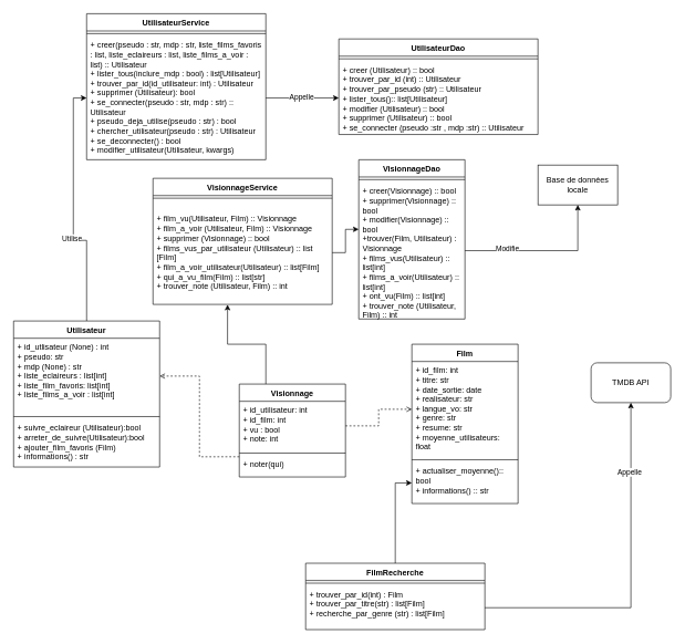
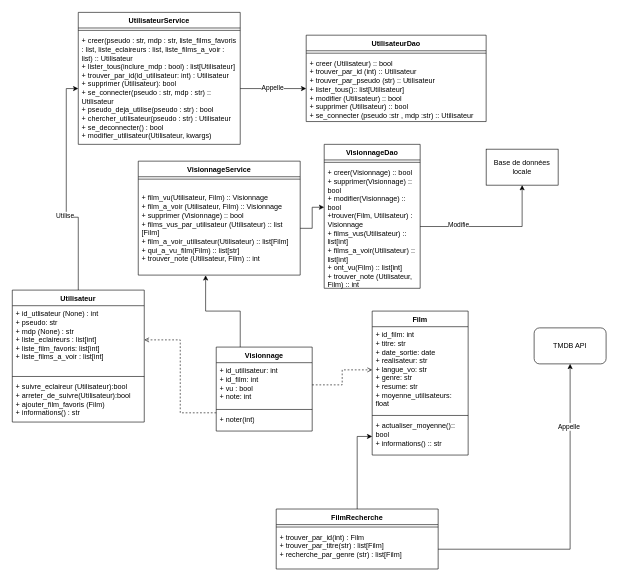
  <mxCell id="0" />
  <mxCell id="1" parent="0" />
  <mxCell id="2" style="edgeStyle=orthogonalEdgeStyle;rounded=0;orthogonalLoop=1;jettySize=auto;html=1;entryX=0;entryY=0.5;entryDx=0;entryDy=0;" parent="1" source="4" target="23" edge="1"><mxGeometry relative="1" as="geometry" /></mxCell>
  <mxCell id="3" value="Utilise" style="edgeLabel;html=1;align=center;verticalAlign=middle;resizable=0;points=[];" parent="2" vertex="1" connectable="0"><mxGeometry x="-0.228" y="3" relative="1" as="geometry"><mxPoint as="offset" /></mxGeometry></mxCell>
  <mxCell id="4" value="Utilisateur" style="swimlane;fontStyle=1;align=center;verticalAlign=top;childLayout=stackLayout;horizontal=1;startSize=26;horizontalStack=0;resizeParent=1;resizeParentMax=0;resizeLast=0;collapsible=1;marginBottom=0;whiteSpace=wrap;html=1;" parent="1" vertex="1"><mxGeometry x="20" y="483" width="220" height="220" as="geometry" /></mxCell>
  <mxCell id="5" value="+ id_utlisateur (None) : int&lt;div&gt;&lt;div&gt;+ pseudo: str&lt;/div&gt;&lt;div&gt;+ mdp (None) : str&lt;/div&gt;&lt;div&gt;+ liste_eclaireurs :&amp;nbsp;&lt;span style=&quot;background-color: initial;&quot;&gt;list[int]&lt;/span&gt;&lt;/div&gt;&lt;/div&gt;&lt;div&gt;+ liste_film_favoris:&amp;nbsp;&lt;span style=&quot;background-color: initial;&quot;&gt;list[int]&lt;/span&gt;&lt;/div&gt;&lt;div&gt;+ liste_films_a_voir : list[int]&lt;/div&gt;" style="text;strokeColor=none;fillColor=none;align=left;verticalAlign=top;spacingLeft=4;spacingRight=4;overflow=hidden;rotatable=0;points=[[0,0.5],[1,0.5]];portConstraint=eastwest;whiteSpace=wrap;html=1;" parent="4" vertex="1"><mxGeometry y="26" width="220" height="114" as="geometry" /></mxCell>
  <mxCell id="6" value="" style="line;strokeWidth=1;fillColor=none;align=left;verticalAlign=middle;spacingTop=-1;spacingLeft=3;spacingRight=3;rotatable=0;labelPosition=right;points=[];portConstraint=eastwest;strokeColor=inherit;" parent="4" vertex="1"><mxGeometry y="140" width="220" height="8" as="geometry" /></mxCell>
  <mxCell id="7" value="&lt;div&gt;&lt;span style=&quot;background-color: initial;&quot;&gt;+ suivre_eclaireur (Utilisateur):bool&lt;/span&gt;&lt;br&gt;&lt;/div&gt;&lt;div&gt;+ arreter_de_suivre(Utilisateur):bool&lt;/div&gt;&lt;div&gt;&lt;span style=&quot;background-color: initial;&quot;&gt;+ ajouter_film_favoris (Film)&amp;nbsp;&lt;/span&gt;&lt;/div&gt;&lt;div&gt;&lt;span style=&quot;background-color: initial;&quot;&gt;+ informations() : str&lt;/span&gt;&lt;/div&gt;" style="text;strokeColor=none;fillColor=none;align=left;verticalAlign=top;spacingLeft=4;spacingRight=4;overflow=hidden;rotatable=0;points=[[0,0.5],[1,0.5]];portConstraint=eastwest;whiteSpace=wrap;html=1;" parent="4" vertex="1"><mxGeometry y="148" width="220" height="72" as="geometry" /></mxCell>
  <mxCell id="8" value="Film" style="swimlane;fontStyle=1;align=center;verticalAlign=top;childLayout=stackLayout;horizontal=1;startSize=26;horizontalStack=0;resizeParent=1;resizeParentMax=0;resizeLast=0;collapsible=1;marginBottom=0;whiteSpace=wrap;html=1;" parent="1" vertex="1"><mxGeometry x="620" y="518" width="160" height="240" as="geometry" /></mxCell>
  <mxCell id="9" value="+ id_film: int&lt;div&gt;+ titre: str&lt;br&gt;&lt;div&gt;+ date_sortie: date&amp;nbsp;&lt;/div&gt;&lt;div&gt;+ realisateur: str&lt;/div&gt;&lt;div&gt;+ langue_vo: str&lt;/div&gt;&lt;div&gt;+ genre: str&lt;/div&gt;&lt;div&gt;+ resume: str&lt;/div&gt;&lt;div&gt;+ moyenne_utilisateurs: float&lt;/div&gt;&lt;/div&gt;" style="text;strokeColor=none;fillColor=none;align=left;verticalAlign=top;spacingLeft=4;spacingRight=4;overflow=hidden;rotatable=0;points=[[0,0.5],[1,0.5]];portConstraint=eastwest;whiteSpace=wrap;html=1;" parent="8" vertex="1"><mxGeometry y="26" width="160" height="144" as="geometry" /></mxCell>
  <mxCell id="10" value="" style="line;strokeWidth=1;fillColor=none;align=left;verticalAlign=middle;spacingTop=-1;spacingLeft=3;spacingRight=3;rotatable=0;labelPosition=right;points=[];portConstraint=eastwest;strokeColor=inherit;" parent="8" vertex="1"><mxGeometry y="170" width="160" height="8" as="geometry" /></mxCell>
  <mxCell id="11" value="&lt;div&gt;+ actualiser_moyenne():: bool&lt;/div&gt;&lt;div&gt;+ informations() :: str&amp;nbsp;&lt;/div&gt;" style="text;strokeColor=none;fillColor=none;align=left;verticalAlign=top;spacingLeft=4;spacingRight=4;overflow=hidden;rotatable=0;points=[[0,0.5],[1,0.5]];portConstraint=eastwest;whiteSpace=wrap;html=1;" parent="8" vertex="1"><mxGeometry y="178" width="160" height="62" as="geometry" /></mxCell>
  <mxCell id="12" value="Visionnage" style="swimlane;fontStyle=1;align=center;verticalAlign=top;childLayout=stackLayout;horizontal=1;startSize=26;horizontalStack=0;resizeParent=1;resizeParentMax=0;resizeLast=0;collapsible=1;marginBottom=0;whiteSpace=wrap;html=1;" parent="1" vertex="1"><mxGeometry x="360" y="578" width="160" height="140" as="geometry" /></mxCell>
  <mxCell id="13" value="+ id_utilisateur: int&lt;div&gt;+ id_film: int&lt;/div&gt;&lt;div&gt;+ vu : bool&lt;/div&gt;&lt;div&gt;+ note: int&lt;span style=&quot;background-color: initial;&quot;&gt;&amp;nbsp;&lt;/span&gt;&lt;/div&gt;" style="text;strokeColor=none;fillColor=none;align=left;verticalAlign=top;spacingLeft=4;spacingRight=4;overflow=hidden;rotatable=0;points=[[0,0.5],[1,0.5]];portConstraint=eastwest;whiteSpace=wrap;html=1;" parent="12" vertex="1"><mxGeometry y="26" width="160" height="74" as="geometry" /></mxCell>
  <mxCell id="14" value="" style="line;strokeWidth=1;fillColor=none;align=left;verticalAlign=middle;spacingTop=-1;spacingLeft=3;spacingRight=3;rotatable=0;labelPosition=right;points=[];portConstraint=eastwest;strokeColor=inherit;" parent="12" vertex="1"><mxGeometry y="100" width="160" height="8" as="geometry" /></mxCell>
- <mxCell id="15" value="&lt;div&gt;&lt;span style=&quot;background-color: initial;&quot;&gt;+ noter(qui)&lt;/span&gt;&lt;br&gt;&lt;/div&gt;&lt;div&gt;&lt;br&gt;&lt;/div&gt;" style="text;strokeColor=none;fillColor=none;align=left;verticalAlign=top;spacingLeft=4;spacingRight=4;overflow=hidden;rotatable=0;points=[[0,0.5],[1,0.5]];portConstraint=eastwest;whiteSpace=wrap;html=1;" parent="12" vertex="1"><mxGeometry y="108" width="160" height="32" as="geometry" /></mxCell>
+ <mxCell id="15" value="&lt;div&gt;&lt;span style=&quot;background-color: initial;&quot;&gt;+ noter(int)&lt;/span&gt;&lt;br&gt;&lt;/div&gt;&lt;div&gt;&lt;br&gt;&lt;/div&gt;" style="text;strokeColor=none;fillColor=none;align=left;verticalAlign=top;spacingLeft=4;spacingRight=4;overflow=hidden;rotatable=0;points=[[0,0.5],[1,0.5]];portConstraint=eastwest;whiteSpace=wrap;html=1;" parent="12" vertex="1"><mxGeometry y="108" width="160" height="32" as="geometry" /></mxCell>
  <mxCell id="16" style="edgeStyle=orthogonalEdgeStyle;rounded=0;orthogonalLoop=1;jettySize=auto;html=1;exitX=0;exitY=0.049;exitDx=0;exitDy=0;entryX=1;entryY=0.5;entryDx=0;entryDy=0;dashed=1;endArrow=open;endFill=0;exitPerimeter=0;" parent="1" source="15" target="5" edge="1"><mxGeometry relative="1" as="geometry" /></mxCell>
  <mxCell id="17" value="" style="edgeStyle=orthogonalEdgeStyle;rounded=0;orthogonalLoop=1;jettySize=auto;html=1;dashed=1;endArrow=open;endFill=0;" parent="1" source="13" target="9" edge="1"><mxGeometry relative="1" as="geometry" /></mxCell>
  <mxCell id="18" value="UtilisateurDao" style="swimlane;fontStyle=1;align=center;verticalAlign=top;childLayout=stackLayout;horizontal=1;startSize=26;horizontalStack=0;resizeParent=1;resizeParentMax=0;resizeLast=0;collapsible=1;marginBottom=0;whiteSpace=wrap;html=1;" parent="1" vertex="1"><mxGeometry x="510" y="58" width="300" height="144" as="geometry" /></mxCell>
  <mxCell id="19" value="" style="line;strokeWidth=1;fillColor=none;align=left;verticalAlign=middle;spacingTop=-1;spacingLeft=3;spacingRight=3;rotatable=0;labelPosition=right;points=[];portConstraint=eastwest;strokeColor=inherit;" parent="18" vertex="1"><mxGeometry y="26" width="300" height="8" as="geometry" /></mxCell>
  <mxCell id="20" value="+ creer (Utilisateur) :: bool&amp;nbsp;&lt;div&gt;+ trouver_par_id (int) :: Utilisateur&lt;/div&gt;&lt;div&gt;+ trouver_par_pseudo (str) :: Utilisateur&lt;br&gt;&lt;/div&gt;&lt;div&gt;+ lister_tous():: list[Utilisateur]&lt;/div&gt;&lt;div&gt;+ modifier (Utilisateur) :: bool&amp;nbsp;&lt;/div&gt;&lt;div&gt;+ supprimer (&lt;span style=&quot;background-color: initial;&quot;&gt;Utilisateur&lt;/span&gt;&lt;span style=&quot;background-color: initial;&quot;&gt;) :: bool&lt;/span&gt;&lt;/div&gt;&lt;div&gt;+ se_connecter (pseudo :str , mdp :str) :: Utilisateur&amp;nbsp;&lt;/div&gt;&lt;div&gt;&amp;nbsp;&lt;/div&gt;" style="text;strokeColor=none;fillColor=none;align=left;verticalAlign=top;spacingLeft=4;spacingRight=4;overflow=hidden;rotatable=0;points=[[0,0.5],[1,0.5]];portConstraint=eastwest;whiteSpace=wrap;html=1;" parent="18" vertex="1"><mxGeometry y="34" width="300" height="110" as="geometry" /></mxCell>
  <mxCell id="21" value="UtilisateurService" style="swimlane;fontStyle=1;align=center;verticalAlign=top;childLayout=stackLayout;horizontal=1;startSize=26;horizontalStack=0;resizeParent=1;resizeParentMax=0;resizeLast=0;collapsible=1;marginBottom=0;whiteSpace=wrap;html=1;" parent="1" vertex="1"><mxGeometry x="130" y="20" width="270" height="220" as="geometry" /></mxCell>
  <mxCell id="22" value="" style="line;strokeWidth=1;fillColor=none;align=left;verticalAlign=middle;spacingTop=-1;spacingLeft=3;spacingRight=3;rotatable=0;labelPosition=right;points=[];portConstraint=eastwest;strokeColor=inherit;" parent="21" vertex="1"><mxGeometry y="26" width="270" height="8" as="geometry" /></mxCell>
  <mxCell id="23" value="+ creer(pseudo : str, mdp : str, liste_films_favoris : list, liste_eclaireurs : list&lt;span style=&quot;background-color: initial;&quot;&gt;, liste_films_a_voir : list) :: Utilisateur&lt;/span&gt;&lt;div&gt;&lt;span style=&quot;background-color: initial;&quot;&gt;+ lister_tous(inclure_mdp : bool) : list[Utilisateur]&lt;/span&gt;&lt;/div&gt;&lt;div&gt;&lt;span style=&quot;background-color: initial;&quot;&gt;+ trouver_par_id(id_utilisateur: int) : Utilisateur&lt;/span&gt;&lt;/div&gt;&lt;div&gt;+ supprimer (Utilisateur): bool&lt;/div&gt;&lt;div&gt;+ se_connecter(pseudo : str, mdp : str) :: Utilisateur&lt;/div&gt;&lt;div&gt;+ pseudo_deja_utilise(pseudo : str) : bool&lt;/div&gt;&lt;div&gt;+ chercher_utilisateur(pseudo : str) : Utilisateur&lt;/div&gt;&lt;div&gt;&lt;span style=&quot;background-color: initial;&quot;&gt;+ se_deconnecter() : bool&lt;/span&gt;&lt;/div&gt;&lt;div&gt;&lt;span style=&quot;background-color: initial;&quot;&gt;+ modifier_utilisateur(Utilisateur, kwargs)&amp;nbsp;&lt;/span&gt;&lt;/div&gt;" style="text;strokeColor=none;fillColor=none;align=left;verticalAlign=top;spacingLeft=4;spacingRight=4;overflow=hidden;rotatable=0;points=[[0,0.5],[1,0.5]];portConstraint=eastwest;whiteSpace=wrap;html=1;" parent="21" vertex="1"><mxGeometry y="34" width="270" height="186" as="geometry" /></mxCell>
  <mxCell id="24" style="edgeStyle=orthogonalEdgeStyle;rounded=0;orthogonalLoop=1;jettySize=auto;html=1;entryX=0;entryY=0.5;entryDx=0;entryDy=0;" parent="1" source="23" target="20" edge="1"><mxGeometry relative="1" as="geometry" /></mxCell>
  <mxCell id="25" value="Appelle" style="edgeLabel;html=1;align=center;verticalAlign=middle;resizable=0;points=[];" parent="24" vertex="1" connectable="0"><mxGeometry x="0.116" y="1" relative="1" as="geometry"><mxPoint x="-8" y="-1" as="offset" /></mxGeometry></mxCell>
  <mxCell id="26" value="Base de données locale" style="whiteSpace=wrap;html=1;rounded=0;" parent="1" vertex="1"><mxGeometry x="810" y="248" width="120" height="60" as="geometry" /></mxCell>
  <mxCell id="27" value="FilmRecherche" style="swimlane;fontStyle=1;align=center;verticalAlign=top;childLayout=stackLayout;horizontal=1;startSize=26;horizontalStack=0;resizeParent=1;resizeParentMax=0;resizeLast=0;collapsible=1;marginBottom=0;whiteSpace=wrap;html=1;" parent="1" vertex="1"><mxGeometry x="460" y="848" width="270" height="100" as="geometry" /></mxCell>
  <mxCell id="28" value="" style="line;strokeWidth=1;fillColor=none;align=left;verticalAlign=middle;spacingTop=-1;spacingLeft=3;spacingRight=3;rotatable=0;labelPosition=right;points=[];portConstraint=eastwest;strokeColor=inherit;" parent="27" vertex="1"><mxGeometry y="26" width="270" height="8" as="geometry" /></mxCell>
  <mxCell id="29" value="&lt;div&gt;&lt;span style=&quot;background-color: initial;&quot;&gt;+ trouver_par_id(int) : Film&lt;/span&gt;&lt;/div&gt;&lt;div&gt;&lt;span style=&quot;background-color: initial;&quot;&gt;+ trouver_par_titre(str) : list[Film]&lt;/span&gt;&lt;/div&gt;&lt;div&gt;+ recherche_par_genre (str) : list[Film]&lt;/div&gt;&lt;div&gt;&lt;br&gt;&lt;/div&gt;" style="text;strokeColor=none;fillColor=none;align=left;verticalAlign=top;spacingLeft=4;spacingRight=4;overflow=hidden;rotatable=0;points=[[0,0.5],[1,0.5]];portConstraint=eastwest;whiteSpace=wrap;html=1;" parent="27" vertex="1"><mxGeometry y="34" width="270" height="66" as="geometry" /></mxCell>
  <mxCell id="30" value="VisionnageDao" style="swimlane;fontStyle=1;align=center;verticalAlign=top;childLayout=stackLayout;horizontal=1;startSize=26;horizontalStack=0;resizeParent=1;resizeParentMax=0;resizeLast=0;collapsible=1;marginBottom=0;whiteSpace=wrap;html=1;" parent="1" vertex="1"><mxGeometry x="540" y="240" width="160" height="240" as="geometry" /></mxCell>
  <mxCell id="31" value="" style="line;strokeWidth=1;fillColor=none;align=left;verticalAlign=middle;spacingTop=-1;spacingLeft=3;spacingRight=3;rotatable=0;labelPosition=right;points=[];portConstraint=eastwest;strokeColor=inherit;" parent="30" vertex="1"><mxGeometry y="26" width="160" height="8" as="geometry" /></mxCell>
  <mxCell id="32" value="+ creer(Visionnage) :: bool&lt;div&gt;+ supprimer(Visionnage) :: bool&amp;nbsp;&amp;nbsp;&lt;/div&gt;&lt;div&gt;+ modifier(Visionnage) :: bool&lt;/div&gt;&lt;div&gt;+trouver(Film, Utilisateur) : Visionnage&lt;br&gt;&lt;div&gt;+ films_vus(Utilisateur) :: list[int]&lt;/div&gt;&lt;div&gt;+ films_a_voir(Utilisateur) :: list[int]&lt;/div&gt;&lt;div&gt;+ ont_vu(Film) :: list[int]&lt;/div&gt;&lt;/div&gt;&lt;div&gt;+ trouver_note (Utilisateur, Film) :: int&lt;/div&gt;" style="text;strokeColor=none;fillColor=none;align=left;verticalAlign=top;spacingLeft=4;spacingRight=4;overflow=hidden;rotatable=0;points=[[0,0.5],[1,0.5]];portConstraint=eastwest;whiteSpace=wrap;html=1;" parent="30" vertex="1"><mxGeometry y="34" width="160" height="206" as="geometry" /></mxCell>
  <mxCell id="33" value="TMDB API" style="rounded=1;whiteSpace=wrap;html=1;" parent="1" vertex="1"><mxGeometry x="890" y="546" width="120" height="60" as="geometry" /></mxCell>
  <mxCell id="34" style="edgeStyle=orthogonalEdgeStyle;rounded=0;orthogonalLoop=1;jettySize=auto;html=1;exitX=1;exitY=0.5;exitDx=0;exitDy=0;entryX=0.5;entryY=1;entryDx=0;entryDy=0;" parent="1" source="32" target="26" edge="1"><mxGeometry relative="1" as="geometry" /></mxCell>
  <mxCell id="35" value="Modifie" style="edgeLabel;html=1;align=center;verticalAlign=middle;resizable=0;points=[];" parent="34" vertex="1" connectable="0"><mxGeometry x="-0.476" y="3" relative="1" as="geometry"><mxPoint as="offset" /></mxGeometry></mxCell>
  <mxCell id="36" value="VisionnageService" style="swimlane;fontStyle=1;align=center;verticalAlign=top;childLayout=stackLayout;horizontal=1;startSize=26;horizontalStack=0;resizeParent=1;resizeParentMax=0;resizeLast=0;collapsible=1;marginBottom=0;whiteSpace=wrap;html=1;" parent="1" vertex="1"><mxGeometry x="230" y="268" width="270" height="190" as="geometry" /></mxCell>
  <mxCell id="37" value="" style="line;strokeWidth=1;fillColor=none;align=left;verticalAlign=middle;spacingTop=-1;spacingLeft=3;spacingRight=3;rotatable=0;labelPosition=right;points=[];portConstraint=eastwest;strokeColor=inherit;" parent="36" vertex="1"><mxGeometry y="26" width="270" height="8" as="geometry" /></mxCell>
  <mxCell id="38" value="&lt;div&gt;&lt;span style=&quot;background-color: initial;&quot;&gt;&lt;br&gt;&lt;/span&gt;&lt;/div&gt;&lt;div&gt;&lt;span style=&quot;background-color: initial;&quot;&gt;+ film_vu(Utilisateur, Film) :: Visionnage&lt;/span&gt;&lt;br&gt;&lt;/div&gt;&lt;div&gt;&lt;div&gt;+ film_a_voir (Utilisateur, Film) :: Visionnage&lt;/div&gt;&lt;/div&gt;&lt;div&gt;+ supprimer (Visionnage) :: bool&lt;/div&gt;&lt;div&gt;+ films_vus_par_utilisateur (Utilisateur) :: list [Film]&lt;/div&gt;&lt;div&gt;+ film_a_voir_utilisateur(Utilisateur) :: list[Film]&lt;/div&gt;&lt;div&gt;+ qui_a_vu_film(Film) :: list[str]&lt;/div&gt;&lt;div&gt;+ trouver_note (Utilisateur, Film) :: int&lt;br&gt;&lt;/div&gt;&lt;div&gt;&lt;br&gt;&lt;br&gt;&lt;/div&gt;" style="text;strokeColor=none;fillColor=none;align=left;verticalAlign=top;spacingLeft=4;spacingRight=4;overflow=hidden;rotatable=0;points=[[0,0.5],[1,0.5]];portConstraint=eastwest;whiteSpace=wrap;html=1;" parent="36" vertex="1"><mxGeometry y="34" width="270" height="156" as="geometry" /></mxCell>
  <mxCell id="39" style="edgeStyle=orthogonalEdgeStyle;rounded=0;orthogonalLoop=1;jettySize=auto;html=1;exitX=1;exitY=0.5;exitDx=0;exitDy=0;entryX=0.5;entryY=1;entryDx=0;entryDy=0;" parent="1" source="29" target="33" edge="1"><mxGeometry relative="1" as="geometry" /></mxCell>
  <mxCell id="40" value="Appelle" style="edgeLabel;html=1;align=center;verticalAlign=middle;resizable=0;points=[];" parent="39" vertex="1" connectable="0"><mxGeometry x="0.611" y="3" relative="1" as="geometry"><mxPoint y="1" as="offset" /></mxGeometry></mxCell>
  <mxCell id="41" style="edgeStyle=orthogonalEdgeStyle;rounded=0;orthogonalLoop=1;jettySize=auto;html=1;exitX=0.25;exitY=0;exitDx=0;exitDy=0;entryX=0.416;entryY=1.002;entryDx=0;entryDy=0;entryPerimeter=0;" edge="1" parent="1" source="12" target="38"><mxGeometry relative="1" as="geometry" /></mxCell>
  <mxCell id="42" style="edgeStyle=orthogonalEdgeStyle;rounded=0;orthogonalLoop=1;jettySize=auto;html=1;exitX=1;exitY=0.5;exitDx=0;exitDy=0;entryX=0;entryY=0.344;entryDx=0;entryDy=0;entryPerimeter=0;" edge="1" parent="1" source="38" target="32"><mxGeometry relative="1" as="geometry" /></mxCell>
  <mxCell id="43" style="edgeStyle=orthogonalEdgeStyle;rounded=0;orthogonalLoop=1;jettySize=auto;html=1;entryX=0;entryY=0.5;entryDx=0;entryDy=0;" edge="1" parent="1" source="27" target="11"><mxGeometry relative="1" as="geometry" /></mxCell>
